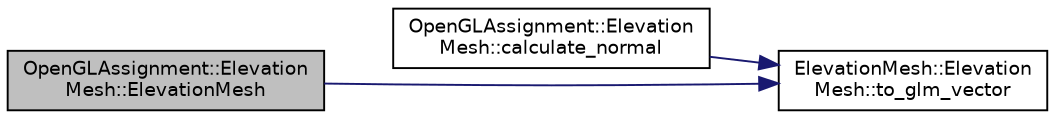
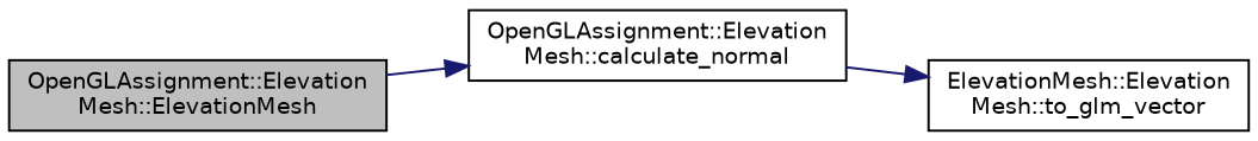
  digraph {
    rankdir=LR
    node [color=black fillcolor=white fontname=Helvetica fontsize=10 shape=record style=filled]
    edge [color=midnightblue fontname=Helvetica fontsize=10 labelfontname=Helvetica labelfontsize=10 style=solid]
    n1 [fillcolor=grey75 fontcolor=black height=0.2 label="OpenGLAssignment::Elevation\lMesh::ElevationMesh" width=0.4]
    n2 [height=0.2 label="OpenGLAssignment::Elevation\lMesh::calculate_normal" width=0.4]
    n3 [height=0.2 label="ElevationMesh::Elevation\lMesh::to_glm_vector" width=0.4]
-   n1 -> n3
+   n1 -> n2
    n2 -> n3
  }
